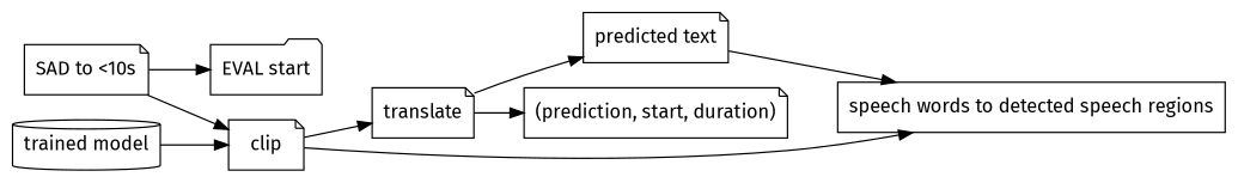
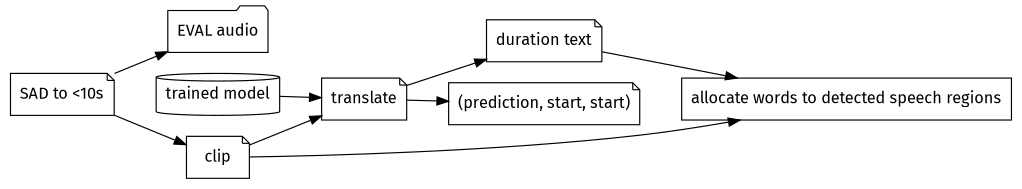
  digraph {
    fontname="Fira Sans"
    rankdir=LR
    node [fontname="Fira Sans" shape=note]
    edge [fontname="Fira Sans"]
-   n1 [label="EVAL start" shape=folder]
+   n1 [label="EVAL audio" shape=folder]
    n2 [label="SAD to <10s"]
    n3 [label=clip]
    n4 [label=translate]
-   n5 [label="speech words to detected speech regions" shape=rectangle]
-   n6 [label="predicted text"]
-   n7 [label="(prediction, start, duration)"]
+   n5 [label="allocate words to detected speech regions" shape=rectangle]
+   n6 [label="duration text"]
+   n7 [label="(prediction, start, start)"]
    n8 [label="trained model" shape=cylinder]
    n2 -> n1
    n2 -> n3
    n3 -> n4
    n3 -> n5
    n4 -> n6
    n4 -> n7
    n6 -> n5
-   n8 -> n3
+   n8 -> n4
  }
